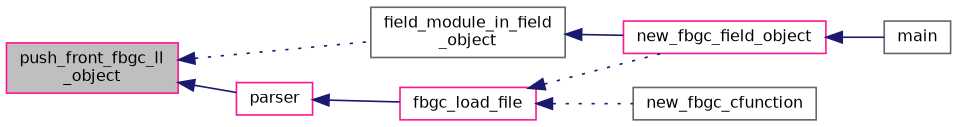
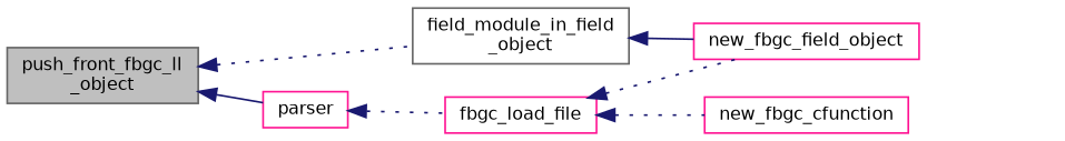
  digraph {
    rankdir=LR
    node [color=deeppink fillcolor=white fontname=Helvetica fontsize=10 shape=record style=filled]
    edge [color=midnightblue dir=back fontname=Helvetica fontsize=10 labelfontname=Helvetica labelfontsize=10 style=dotted]
-   n1 [fillcolor=grey75 fontcolor=black height=0.2 label="push_front_fbgc_ll\l_object" width=0.4]
+   n1 [color=gray40 fillcolor=grey75 fontcolor=black height=0.2 label="push_front_fbgc_ll\l_object" width=0.4]
    n2 [color=gray40 height=0.2 label="field_module_in_field\l_object" width=0.4]
    n3 [height=0.2 label=parser width=0.4]
    n4 [height=0.2 label=new_fbgc_field_object width=0.4]
    n5 [height=0.2 label=fbgc_load_file width=0.4]
-   n6 [color=gray40 height=0.2 label=main width=0.4]
-   n7 [color=gray40 height=0.2 label=new_fbgc_cfunction width=0.4]
+   n7 [height=0.2 label=new_fbgc_cfunction width=0.4]
    n1 -> n2
    n1 -> n3 [style=solid]
    n2 -> n4 [style=solid]
-   n3 -> n5 [style=solid]
-   n4 -> n6 [style=solid]
+   n3 -> n5
    n5 -> n4
    n5 -> n7
  }
